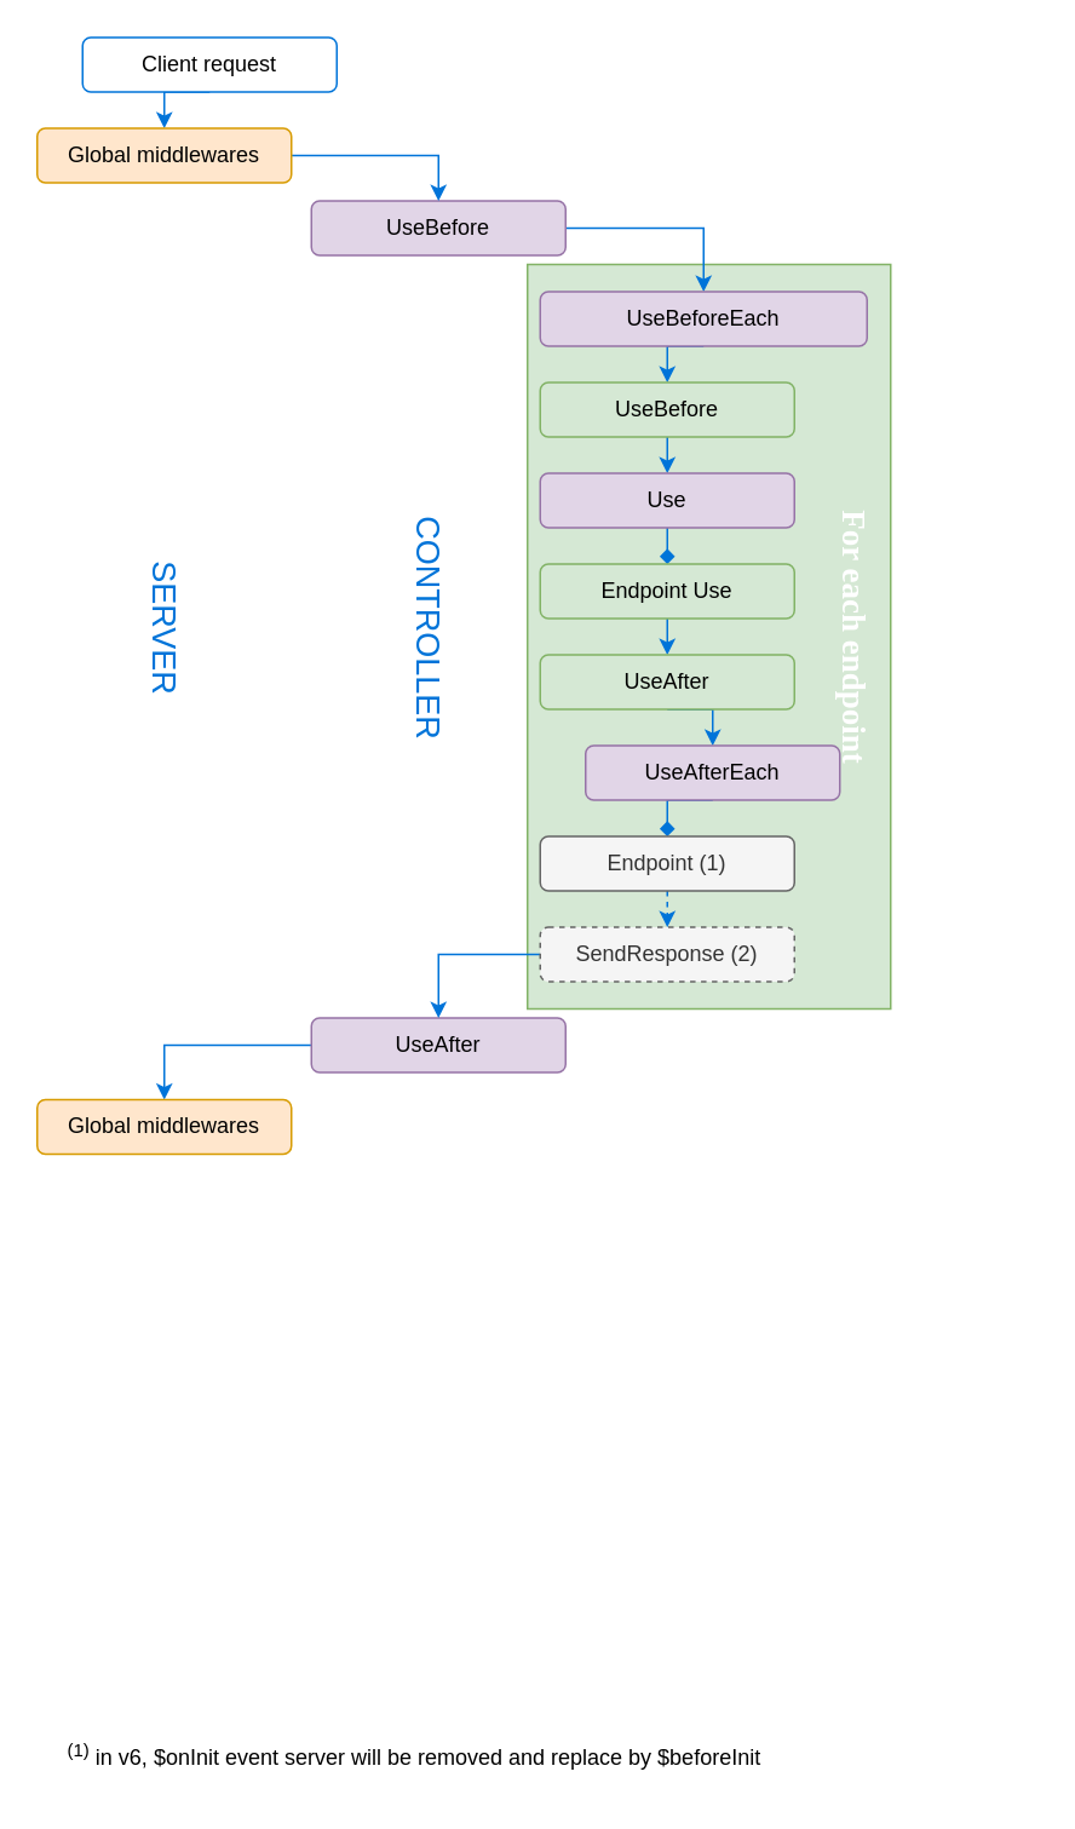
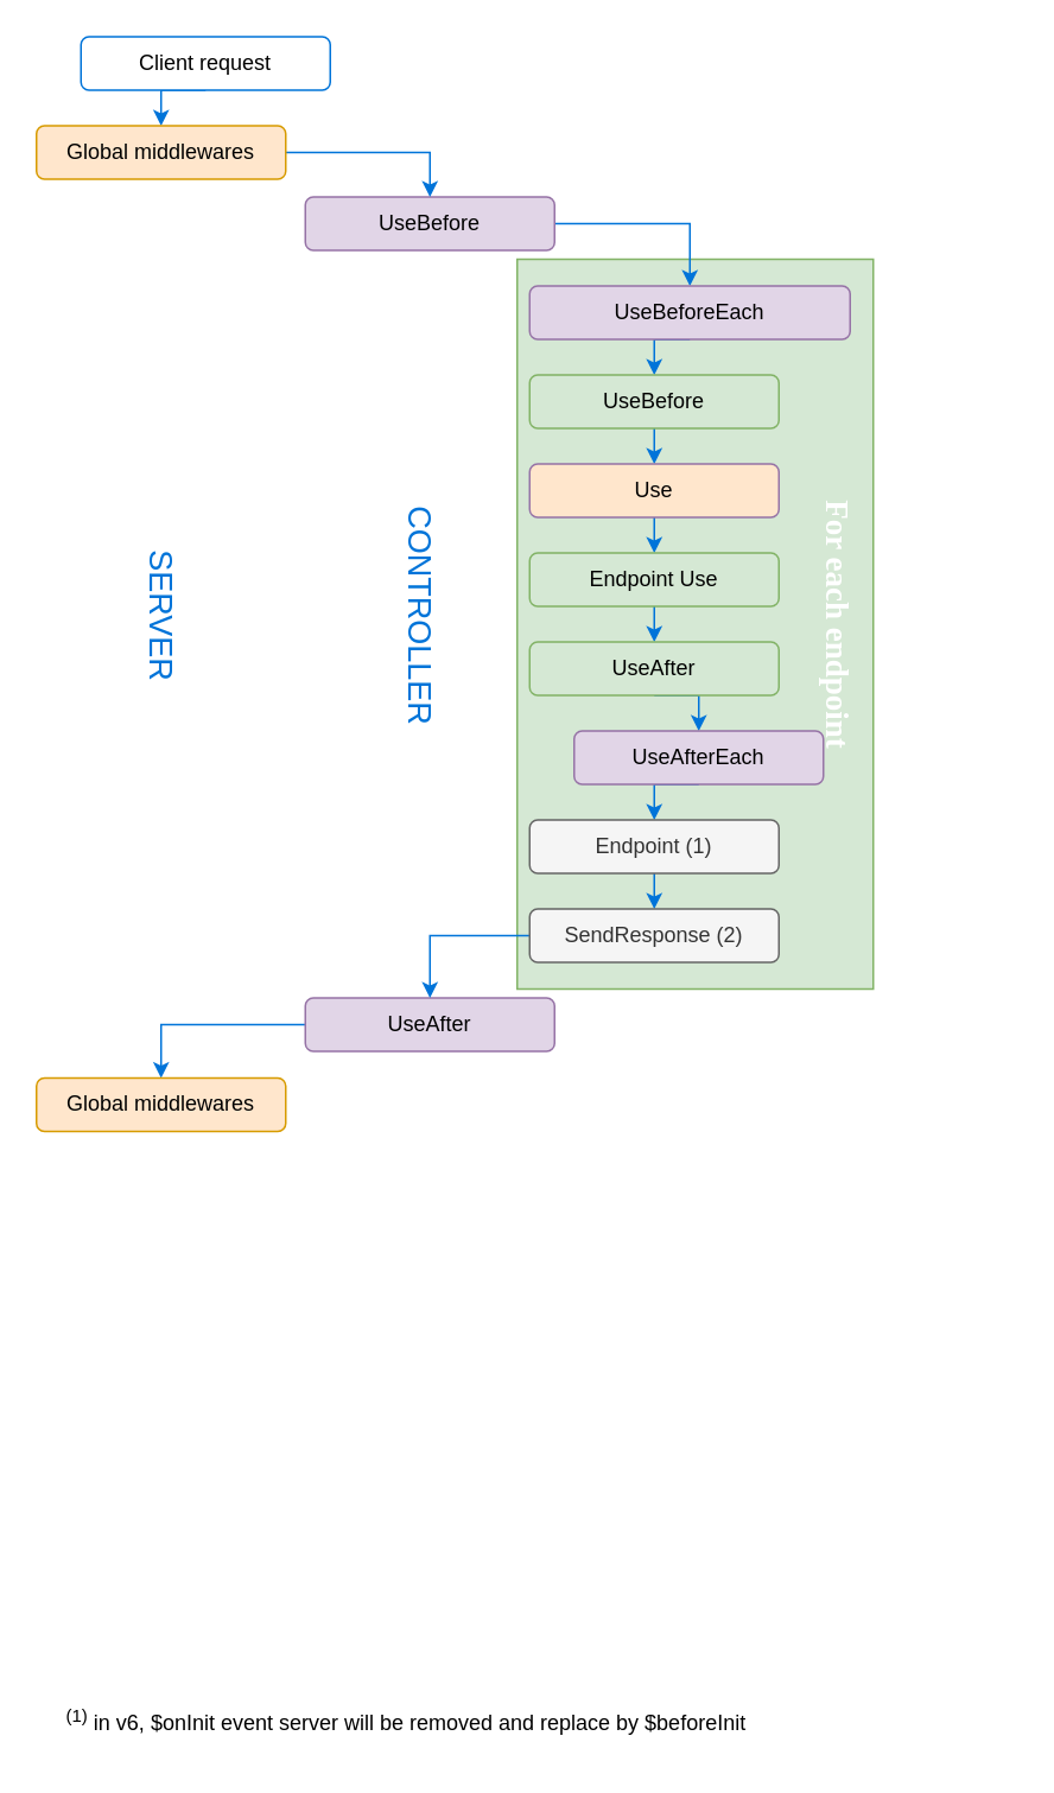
  <mxCell id="0" />
  <mxCell id="1" parent="0" />
  <mxCell id="2" value="" style="rounded=0;whiteSpace=wrap;html=1;fillColor=#d5e8d4;strokeColor=#82b366;" vertex="1" parent="1"><mxGeometry x="290" y="145" width="200" height="410" as="geometry" /></mxCell>
  <mxCell id="3" style="edgeStyle=orthogonalEdgeStyle;rounded=0;orthogonalLoop=1;jettySize=auto;html=1;exitX=0.5;exitY=1;exitDx=0;exitDy=0;entryX=0.5;entryY=0;entryDx=0;entryDy=0;strokeColor=#0074d9;" parent="1" source="4" edge="1" target="9"><mxGeometry relative="1" as="geometry"><mxPoint x="120" y="110" as="targetPoint" /></mxGeometry></mxCell>
  <mxCell id="4" value="Client request" style="rounded=1;whiteSpace=wrap;html=1;strokeColor=#0074d9;fontFamily=Helvetica;" parent="1" vertex="1"><mxGeometry x="45" y="20" width="140" height="30" as="geometry" /></mxCell>
  <mxCell id="5" style="edgeStyle=orthogonalEdgeStyle;rounded=0;orthogonalLoop=1;jettySize=auto;html=1;exitX=1;exitY=0.5;exitDx=0;exitDy=0;entryX=0.5;entryY=0;entryDx=0;entryDy=0;strokeColor=#0074D9;" edge="1" parent="1" source="6" target="11"><mxGeometry relative="1" as="geometry" /></mxCell>
  <mxCell id="6" value="UseBefore" style="rounded=1;whiteSpace=wrap;html=1;strokeColor=#9673a6;fillColor=#e1d5e7;fontFamily=Helvetica;" parent="1" vertex="1"><mxGeometry x="171" y="110" width="140" height="30" as="geometry" /></mxCell>
  <mxCell id="7" value="&lt;div&gt;&lt;sup&gt;(1)&lt;/sup&gt; in v6, $onInit event server will be removed and replace by $beforeInit&lt;br&gt;&lt;/div&gt;&lt;div&gt;&lt;br&gt;&lt;/div&gt;" style="text;html=1;resizable=0;points=[];autosize=1;align=left;verticalAlign=top;spacingTop=-4;" parent="1" vertex="1"><mxGeometry x="35" y="955" width="400" height="30" as="geometry" /></mxCell>
  <mxCell id="8" style="edgeStyle=orthogonalEdgeStyle;rounded=0;orthogonalLoop=1;jettySize=auto;html=1;exitX=1;exitY=0.5;exitDx=0;exitDy=0;entryX=0.5;entryY=0;entryDx=0;entryDy=0;strokeColor=#0074D9;" edge="1" parent="1" source="9" target="6"><mxGeometry relative="1" as="geometry" /></mxCell>
  <mxCell id="9" value="Global middlewares" style="rounded=1;whiteSpace=wrap;html=1;strokeColor=#d79b00;fillColor=#ffe6cc;fontFamily=Helvetica;" vertex="1" parent="1"><mxGeometry x="20" y="70" width="140" height="30" as="geometry" /></mxCell>
  <mxCell id="10" style="edgeStyle=orthogonalEdgeStyle;rounded=0;orthogonalLoop=1;jettySize=auto;html=1;exitX=0.5;exitY=1;exitDx=0;exitDy=0;entryX=0.5;entryY=0;entryDx=0;entryDy=0;strokeColor=#0074D9;" edge="1" parent="1" source="11" target="13"><mxGeometry relative="1" as="geometry" /></mxCell>
  <mxCell id="11" value="UseBeforeEach" style="rounded=1;whiteSpace=wrap;html=1;strokeColor=#9673a6;fillColor=#e1d5e7;fontFamily=Helvetica;" vertex="1" parent="1"><mxGeometry x="297" y="160" width="180" height="30" as="geometry" /></mxCell>
  <mxCell id="12" style="edgeStyle=orthogonalEdgeStyle;rounded=0;orthogonalLoop=1;jettySize=auto;html=1;exitX=0.5;exitY=1;exitDx=0;exitDy=0;entryX=0.5;entryY=0;entryDx=0;entryDy=0;strokeColor=#0074D9;" edge="1" parent="1" source="13" target="15"><mxGeometry relative="1" as="geometry" /></mxCell>
  <mxCell id="13" value="UseBefore" style="rounded=1;whiteSpace=wrap;html=1;strokeColor=#82b366;fillColor=#d5e8d4;fontFamily=Helvetica;" vertex="1" parent="1"><mxGeometry x="297" y="210" width="140" height="30" as="geometry" /></mxCell>
- <mxCell id="14" style="edgeStyle=orthogonalEdgeStyle;rounded=0;orthogonalLoop=1;jettySize=auto;html=1;exitX=0.5;exitY=1;exitDx=0;exitDy=0;entryX=0.5;entryY=0;entryDx=0;entryDy=0;strokeColor=#0074D9;endArrow=diamond;" edge="1" parent="1" source="15" target="17"><mxGeometry relative="1" as="geometry" /></mxCell>
- <mxCell id="15" value="Use" style="rounded=1;whiteSpace=wrap;html=1;strokeColor=#9673a6;fillColor=#e1d5e7;fontFamily=Helvetica;" vertex="1" parent="1"><mxGeometry x="297" y="260" width="140" height="30" as="geometry" /></mxCell>
+ <mxCell id="14" style="edgeStyle=orthogonalEdgeStyle;rounded=0;orthogonalLoop=1;jettySize=auto;html=1;exitX=0.5;exitY=1;exitDx=0;exitDy=0;entryX=0.5;entryY=0;entryDx=0;entryDy=0;strokeColor=#0074D9;" edge="1" parent="1" source="15" target="17"><mxGeometry relative="1" as="geometry" /></mxCell>
+ <mxCell id="15" value="Use" style="rounded=1;whiteSpace=wrap;html=1;strokeColor=#9673a6;fillColor=#ffe6cc;fontFamily=Helvetica;" vertex="1" parent="1"><mxGeometry x="297" y="260" width="140" height="30" as="geometry" /></mxCell>
  <mxCell id="16" style="edgeStyle=orthogonalEdgeStyle;rounded=0;orthogonalLoop=1;jettySize=auto;html=1;exitX=0.5;exitY=1;exitDx=0;exitDy=0;entryX=0.5;entryY=0;entryDx=0;entryDy=0;strokeColor=#0074D9;" edge="1" parent="1" source="17" target="19"><mxGeometry relative="1" as="geometry" /></mxCell>
  <mxCell id="17" value="Endpoint Use" style="rounded=1;whiteSpace=wrap;html=1;strokeColor=#82b366;fillColor=#d5e8d4;fontFamily=Helvetica;" vertex="1" parent="1"><mxGeometry x="297" y="310" width="140" height="30" as="geometry" /></mxCell>
  <mxCell id="18" style="edgeStyle=orthogonalEdgeStyle;rounded=0;orthogonalLoop=1;jettySize=auto;html=1;exitX=0.5;exitY=1;exitDx=0;exitDy=0;entryX=0.5;entryY=0;entryDx=0;entryDy=0;strokeColor=#0074D9;" edge="1" parent="1" source="19" target="21"><mxGeometry relative="1" as="geometry" /></mxCell>
  <mxCell id="19" value="UseAfter" style="rounded=1;whiteSpace=wrap;html=1;strokeColor=#82b366;fillColor=#d5e8d4;fontFamily=Helvetica;" vertex="1" parent="1"><mxGeometry x="297" y="360" width="140" height="30" as="geometry" /></mxCell>
- <mxCell id="20" style="edgeStyle=orthogonalEdgeStyle;rounded=0;orthogonalLoop=1;jettySize=auto;html=1;exitX=0.5;exitY=1;exitDx=0;exitDy=0;entryX=0.5;entryY=0;entryDx=0;entryDy=0;strokeColor=#0074D9;endArrow=diamond;" edge="1" parent="1" source="21" target="25"><mxGeometry relative="1" as="geometry" /></mxCell>
+ <mxCell id="20" style="edgeStyle=orthogonalEdgeStyle;rounded=0;orthogonalLoop=1;jettySize=auto;html=1;exitX=0.5;exitY=1;exitDx=0;exitDy=0;entryX=0.5;entryY=0;entryDx=0;entryDy=0;strokeColor=#0074D9;" edge="1" parent="1" source="21" target="25"><mxGeometry relative="1" as="geometry" /></mxCell>
  <mxCell id="21" value="UseAfterEach" style="rounded=1;whiteSpace=wrap;html=1;strokeColor=#9673a6;fillColor=#e1d5e7;fontFamily=Helvetica;" vertex="1" parent="1"><mxGeometry x="322" y="410" width="140" height="30" as="geometry" /></mxCell>
  <mxCell id="22" style="edgeStyle=orthogonalEdgeStyle;rounded=0;orthogonalLoop=1;jettySize=auto;html=1;exitX=0;exitY=0.5;exitDx=0;exitDy=0;entryX=0.5;entryY=0;entryDx=0;entryDy=0;strokeColor=#0074D9;" edge="1" parent="1" source="23" target="28"><mxGeometry relative="1" as="geometry" /></mxCell>
  <mxCell id="23" value="&lt;div&gt;UseAfter&lt;/div&gt;" style="rounded=1;whiteSpace=wrap;html=1;strokeColor=#9673a6;fillColor=#e1d5e7;fontFamily=Helvetica;" vertex="1" parent="1"><mxGeometry x="171" y="560" width="140" height="30" as="geometry" /></mxCell>
- <mxCell id="24" style="edgeStyle=orthogonalEdgeStyle;rounded=0;orthogonalLoop=1;jettySize=auto;html=1;exitX=0.5;exitY=1;exitDx=0;exitDy=0;entryX=0.5;entryY=0;entryDx=0;entryDy=0;strokeColor=#0074D9;dashed=1;" edge="1" parent="1" source="25" target="27"><mxGeometry relative="1" as="geometry" /></mxCell>
+ <mxCell id="24" style="edgeStyle=orthogonalEdgeStyle;rounded=0;orthogonalLoop=1;jettySize=auto;html=1;exitX=0.5;exitY=1;exitDx=0;exitDy=0;entryX=0.5;entryY=0;entryDx=0;entryDy=0;strokeColor=#0074D9;" edge="1" parent="1" source="25" target="27"><mxGeometry relative="1" as="geometry" /></mxCell>
  <mxCell id="25" value="Endpoint (1)" style="rounded=1;whiteSpace=wrap;html=1;strokeColor=#666666;fontFamily=Helvetica;fillColor=#f5f5f5;fontColor=#333333;" vertex="1" parent="1"><mxGeometry x="297" y="460" width="140" height="30" as="geometry" /></mxCell>
  <mxCell id="26" style="edgeStyle=orthogonalEdgeStyle;rounded=0;orthogonalLoop=1;jettySize=auto;html=1;exitX=0;exitY=0.5;exitDx=0;exitDy=0;entryX=0.5;entryY=0;entryDx=0;entryDy=0;strokeColor=#0074D9;" edge="1" parent="1" source="27" target="23"><mxGeometry relative="1" as="geometry" /></mxCell>
- <mxCell id="27" value="SendResponse (2)" style="rounded=1;whiteSpace=wrap;html=1;strokeColor=#666666;fontFamily=Helvetica;fillColor=#f5f5f5;fontColor=#333333;dashed=1;" vertex="1" parent="1"><mxGeometry x="297" y="510" width="140" height="30" as="geometry" /></mxCell>
+ <mxCell id="27" value="SendResponse (2)" style="rounded=1;whiteSpace=wrap;html=1;strokeColor=#666666;fontFamily=Helvetica;fillColor=#f5f5f5;fontColor=#333333;" vertex="1" parent="1"><mxGeometry x="297" y="510" width="140" height="30" as="geometry" /></mxCell>
  <mxCell id="28" value="Global middlewares" style="rounded=1;whiteSpace=wrap;html=1;strokeColor=#d79b00;fillColor=#ffe6cc;fontFamily=Helvetica;" vertex="1" parent="1"><mxGeometry x="20" y="605" width="140" height="30" as="geometry" /></mxCell>
  <mxCell id="29" value="&lt;font style=&quot;font-size: 18px&quot; color=&quot;#0074D9&quot;&gt;SERVER&lt;/font&gt;" style="text;html=1;align=center;verticalAlign=middle;resizable=0;points=[];autosize=1;rotation=90;" vertex="1" parent="1"><mxGeometry x="45" y="335" width="90" height="20" as="geometry" /></mxCell>
  <mxCell id="30" value="&lt;font style=&quot;font-size: 18px&quot; color=&quot;#0074D9&quot;&gt;CONTROLLER&lt;/font&gt;" style="text;html=1;align=center;verticalAlign=middle;resizable=0;points=[];autosize=1;rotation=90;" vertex="1" parent="1"><mxGeometry x="165" y="335" width="140" height="20" as="geometry" /></mxCell>
  <mxCell id="31" value="&lt;font style=&quot;font-size: 18px&quot; face=&quot;Verdana&quot; color=&quot;#FFFFFF&quot;&gt;&lt;b&gt;For each endpoint&lt;/b&gt;&lt;/font&gt;" style="text;html=1;align=center;verticalAlign=middle;resizable=0;points=[];autosize=1;rotation=90;" vertex="1" parent="1"><mxGeometry x="370" y="340" width="200" height="20" as="geometry" /></mxCell>
